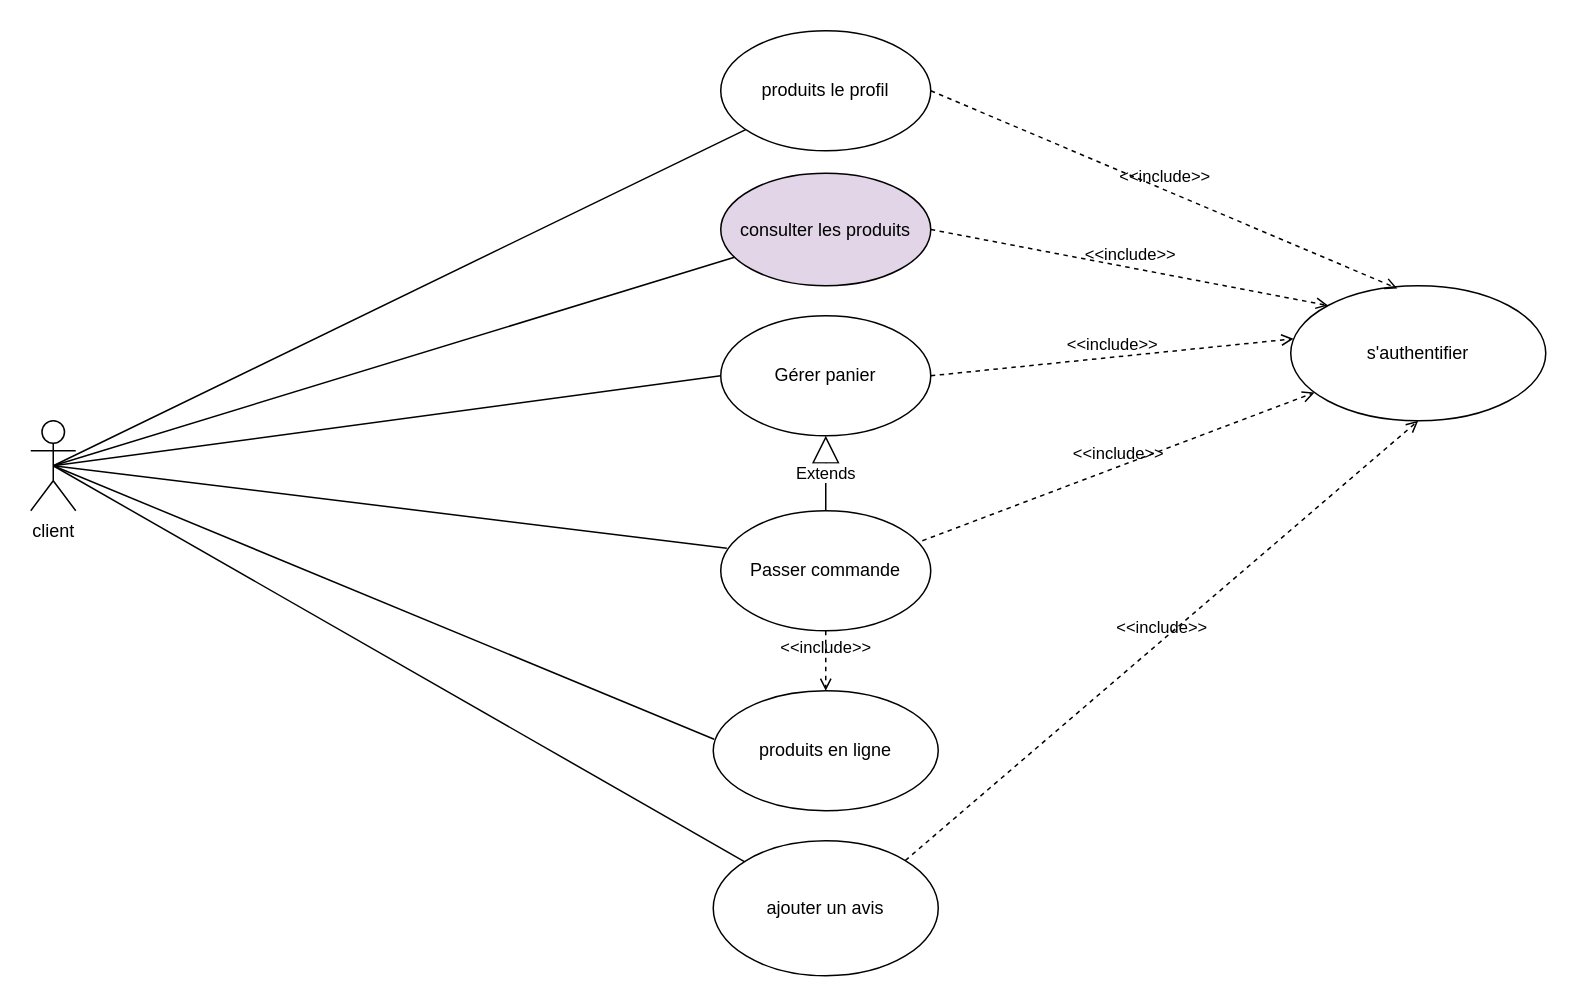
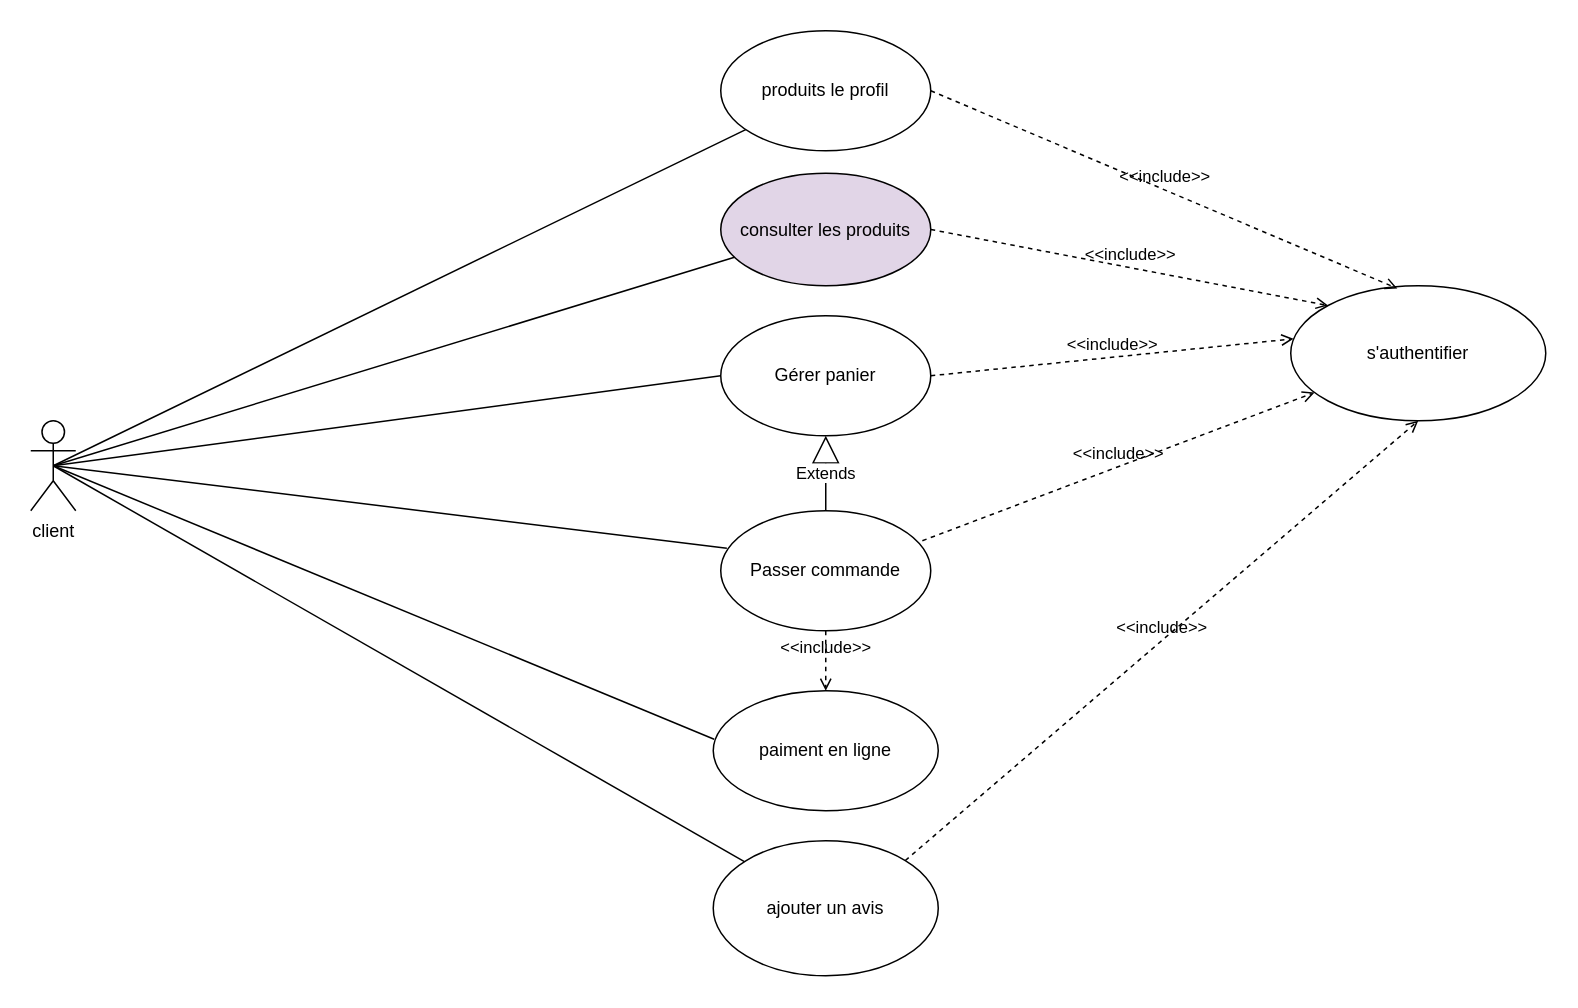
  <mxCell id="0" />
  <mxCell id="1" parent="0" />
  <mxCell id="2" value="consulter les produits" style="ellipse;whiteSpace=wrap;html=1;fillColor=#e1d5e7;" parent="1" vertex="1"><mxGeometry x="480" y="115" width="140" height="75" as="geometry" /></mxCell>
  <mxCell id="3" value="" style="endArrow=none;html=1;rounded=0;exitX=0.5;exitY=0.5;exitDx=0;exitDy=0;exitPerimeter=0;" parent="1" source="11" target="2" edge="1"><mxGeometry width="50" height="50" relative="1" as="geometry"><mxPoint x="370" y="350" as="sourcePoint" /><mxPoint x="730" y="400" as="targetPoint" /><Array as="points" /></mxGeometry></mxCell>
  <mxCell id="4" value="Gérer panier" style="ellipse;whiteSpace=wrap;html=1;" parent="1" vertex="1"><mxGeometry x="480" y="210" width="140" height="80" as="geometry" /></mxCell>
  <mxCell id="5" value="" style="endArrow=none;html=1;rounded=0;entryX=0;entryY=0.5;entryDx=0;entryDy=0;exitX=0.5;exitY=0.5;exitDx=0;exitDy=0;exitPerimeter=0;" parent="1" source="11" target="4" edge="1"><mxGeometry width="50" height="50" relative="1" as="geometry"><mxPoint x="355" y="370" as="sourcePoint" /><mxPoint x="470" y="345" as="targetPoint" /></mxGeometry></mxCell>
  <mxCell id="6" value="Passer commande" style="ellipse;whiteSpace=wrap;html=1;" parent="1" vertex="1"><mxGeometry x="480" y="340" width="140" height="80" as="geometry" /></mxCell>
  <mxCell id="7" value="Extends" style="endArrow=block;endSize=16;endFill=0;html=1;rounded=0;entryX=0.5;entryY=1;entryDx=0;entryDy=0;exitX=0.5;exitY=0;exitDx=0;exitDy=0;" parent="1" source="6" target="4" edge="1"><mxGeometry width="160" relative="1" as="geometry"><mxPoint x="620" y="420" as="sourcePoint" /><mxPoint x="780" y="420" as="targetPoint" /></mxGeometry></mxCell>
  <mxCell id="8" value="" style="endArrow=none;html=1;rounded=0;entryX=0.029;entryY=0.312;entryDx=0;entryDy=0;entryPerimeter=0;exitX=0.5;exitY=0.5;exitDx=0;exitDy=0;exitPerimeter=0;" parent="1" source="11" target="6" edge="1"><mxGeometry width="50" height="50" relative="1" as="geometry"><mxPoint x="355" y="370" as="sourcePoint" /><mxPoint x="730" y="400" as="targetPoint" /></mxGeometry></mxCell>
  <mxCell id="9" value="&amp;lt;&amp;lt;include&amp;gt;&amp;gt;" style="html=1;verticalAlign=bottom;labelBackgroundColor=none;endArrow=open;endFill=0;dashed=1;rounded=0;exitX=0.96;exitY=0.25;exitDx=0;exitDy=0;exitPerimeter=0;" parent="1" source="6" target="10" edge="1"><mxGeometry width="160" relative="1" as="geometry"><mxPoint x="610" y="449.5" as="sourcePoint" /><mxPoint x="690" y="380" as="targetPoint" /></mxGeometry></mxCell>
  <mxCell id="10" value="s'authentifier" style="ellipse;whiteSpace=wrap;html=1;" parent="1" vertex="1"><mxGeometry x="860" y="190" width="170" height="90" as="geometry" /></mxCell>
  <mxCell id="11" value="client&lt;br&gt;" style="shape=umlActor;verticalLabelPosition=bottom;verticalAlign=top;html=1;outlineConnect=0;" parent="1" vertex="1"><mxGeometry x="20" y="280" width="30" height="60" as="geometry" /></mxCell>
- <mxCell id="12" value="produits en ligne" style="ellipse;whiteSpace=wrap;html=1;" parent="1" vertex="1"><mxGeometry x="475" y="460" width="150" height="80" as="geometry" /></mxCell>
+ <mxCell id="12" value="paiment en ligne" style="ellipse;whiteSpace=wrap;html=1;" parent="1" vertex="1"><mxGeometry x="475" y="460" width="150" height="80" as="geometry" /></mxCell>
  <mxCell id="13" value="" style="endArrow=none;html=1;rounded=0;entryX=0.5;entryY=0.5;entryDx=0;entryDy=0;entryPerimeter=0;exitX=0.004;exitY=0.404;exitDx=0;exitDy=0;exitPerimeter=0;" parent="1" source="12" target="11" edge="1"><mxGeometry width="50" height="50" relative="1" as="geometry"><mxPoint x="470" y="510" as="sourcePoint" /><mxPoint x="650" y="360" as="targetPoint" /></mxGeometry></mxCell>
  <mxCell id="14" value="&amp;lt;&amp;lt;include&amp;gt;&amp;gt;" style="html=1;verticalAlign=bottom;labelBackgroundColor=none;endArrow=open;endFill=0;dashed=1;rounded=0;entryX=0.5;entryY=0;entryDx=0;entryDy=0;" parent="1" target="12" edge="1"><mxGeometry width="160" relative="1" as="geometry"><mxPoint x="550" y="420" as="sourcePoint" /><mxPoint x="830" y="440" as="targetPoint" /></mxGeometry></mxCell>
  <mxCell id="15" value="&amp;lt;&amp;lt;include&amp;gt;&amp;gt;" style="html=1;verticalAlign=bottom;labelBackgroundColor=none;endArrow=open;endFill=0;dashed=1;rounded=0;exitX=1;exitY=0.5;exitDx=0;exitDy=0;entryX=0;entryY=0;entryDx=0;entryDy=0;" parent="1" source="2" target="10" edge="1"><mxGeometry width="160" relative="1" as="geometry"><mxPoint x="650" y="180" as="sourcePoint" /><mxPoint x="810" y="180" as="targetPoint" /></mxGeometry></mxCell>
  <mxCell id="16" value="&amp;lt;&amp;lt;include&amp;gt;&amp;gt;" style="html=1;verticalAlign=bottom;labelBackgroundColor=none;endArrow=open;endFill=0;dashed=1;rounded=0;exitX=1;exitY=0.5;exitDx=0;exitDy=0;entryX=0.011;entryY=0.393;entryDx=0;entryDy=0;entryPerimeter=0;" parent="1" source="4" target="10" edge="1"><mxGeometry width="160" relative="1" as="geometry"><mxPoint x="670" y="430" as="sourcePoint" /><mxPoint x="830" y="430" as="targetPoint" /></mxGeometry></mxCell>
  <mxCell id="17" value="" style="endArrow=none;html=1;rounded=0;exitX=0.5;exitY=0.5;exitDx=0;exitDy=0;exitPerimeter=0;" parent="1" source="11" target="18" edge="1"><mxGeometry width="50" height="50" relative="1" as="geometry"><mxPoint x="610" y="310" as="sourcePoint" /><mxPoint x="660" y="260" as="targetPoint" /></mxGeometry></mxCell>
  <mxCell id="18" value="ajouter un avis" style="ellipse;whiteSpace=wrap;html=1;" parent="1" vertex="1"><mxGeometry x="475" y="560" width="150" height="90" as="geometry" /></mxCell>
  <mxCell id="19" value="&amp;lt;&amp;lt;include&amp;gt;&amp;gt;" style="html=1;verticalAlign=bottom;labelBackgroundColor=none;endArrow=open;endFill=0;dashed=1;rounded=0;exitX=1;exitY=0;exitDx=0;exitDy=0;entryX=0.5;entryY=1;entryDx=0;entryDy=0;" parent="1" source="18" target="10" edge="1"><mxGeometry width="160" relative="1" as="geometry"><mxPoint x="880" y="430" as="sourcePoint" /><mxPoint x="1020.13" y="346.705" as="targetPoint" /></mxGeometry></mxCell>
  <mxCell id="20" value="" style="endArrow=none;html=1;rounded=0;exitX=0.5;exitY=0.5;exitDx=0;exitDy=0;exitPerimeter=0;" parent="1" source="11" target="21" edge="1"><mxGeometry width="50" height="50" relative="1" as="geometry"><mxPoint x="640" y="330" as="sourcePoint" /><mxPoint x="470" y="50" as="targetPoint" /></mxGeometry></mxCell>
  <mxCell id="21" value="produits le profil" style="ellipse;whiteSpace=wrap;html=1;" parent="1" vertex="1"><mxGeometry x="480" y="20" width="140" height="80" as="geometry" /></mxCell>
  <mxCell id="22" value="&amp;lt;&amp;lt;include&amp;gt;&amp;gt;" style="html=1;verticalAlign=bottom;labelBackgroundColor=none;endArrow=open;endFill=0;dashed=1;rounded=0;exitX=1;exitY=0.5;exitDx=0;exitDy=0;entryX=0.418;entryY=0.02;entryDx=0;entryDy=0;entryPerimeter=0;" parent="1" source="21" target="10" edge="1"><mxGeometry width="160" relative="1" as="geometry"><mxPoint x="610" y="14.22" as="sourcePoint" /><mxPoint x="816.75" y="85.787" as="targetPoint" /></mxGeometry></mxCell>
